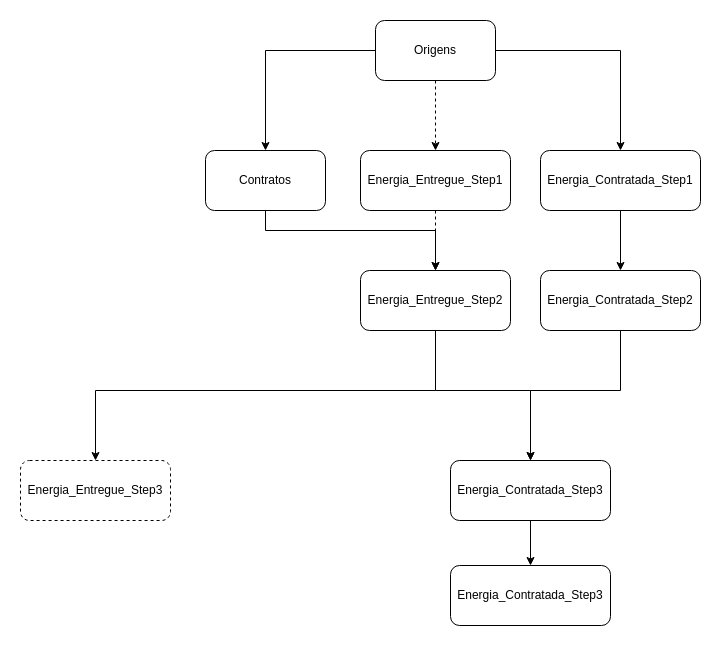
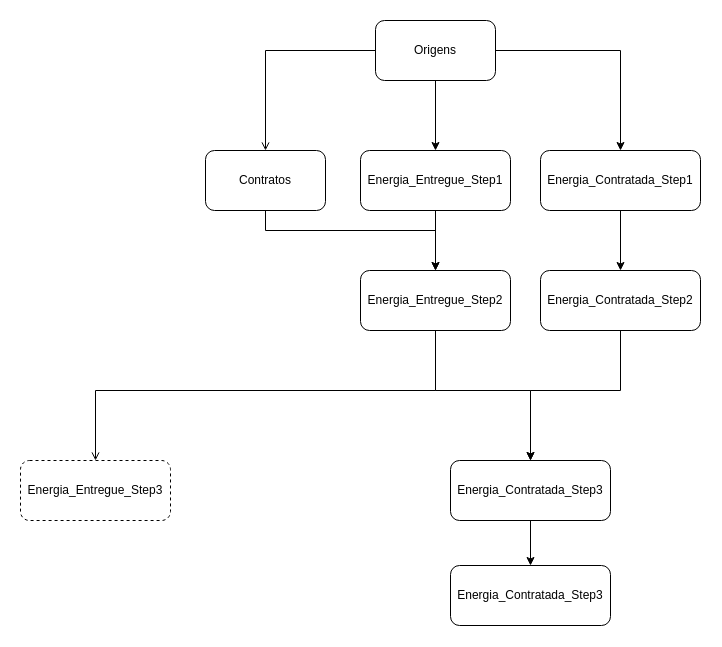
  <mxCell id="0" />
  <mxCell id="1" parent="0" />
- <mxCell id="2" style="edgeStyle=orthogonalEdgeStyle;rounded=0;orthogonalLoop=1;jettySize=auto;html=1;entryX=0.5;entryY=0;entryDx=0;entryDy=0;dashed=1;" edge="1" parent="1" source="5" target="11"><mxGeometry relative="1" as="geometry" /></mxCell>
- <mxCell id="3" style="edgeStyle=orthogonalEdgeStyle;rounded=0;orthogonalLoop=1;jettySize=auto;html=1;entryX=0.5;entryY=0;entryDx=0;entryDy=0;" edge="1" parent="1" source="5" target="7"><mxGeometry relative="1" as="geometry" /></mxCell>
+ <mxCell id="2" style="edgeStyle=orthogonalEdgeStyle;rounded=0;orthogonalLoop=1;jettySize=auto;html=1;entryX=0.5;entryY=0;entryDx=0;entryDy=0;" edge="1" parent="1" source="5" target="11"><mxGeometry relative="1" as="geometry" /></mxCell>
+ <mxCell id="3" style="edgeStyle=orthogonalEdgeStyle;rounded=0;orthogonalLoop=1;jettySize=auto;html=1;entryX=0.5;entryY=0;entryDx=0;entryDy=0;endArrow=open;" edge="1" parent="1" source="5" target="7"><mxGeometry relative="1" as="geometry" /></mxCell>
  <mxCell id="4" style="edgeStyle=orthogonalEdgeStyle;rounded=0;orthogonalLoop=1;jettySize=auto;html=1;entryX=0.5;entryY=0;entryDx=0;entryDy=0;" edge="1" parent="1" source="5" target="9"><mxGeometry relative="1" as="geometry" /></mxCell>
  <mxCell id="5" value="Origens" style="rounded=1;whiteSpace=wrap;html=1;" vertex="1" parent="1"><mxGeometry x="375" y="20" width="120" height="60" as="geometry" /></mxCell>
  <mxCell id="6" style="edgeStyle=orthogonalEdgeStyle;rounded=0;orthogonalLoop=1;jettySize=auto;html=1;entryX=0.5;entryY=0;entryDx=0;entryDy=0;" edge="1" parent="1" source="7" target="14"><mxGeometry relative="1" as="geometry"><Array as="points"><mxPoint x="265" y="230" /><mxPoint x="435" y="230" /></Array></mxGeometry></mxCell>
  <mxCell id="7" value="Contratos" style="rounded=1;whiteSpace=wrap;html=1;" vertex="1" parent="1"><mxGeometry x="205" y="150" width="120" height="60" as="geometry" /></mxCell>
  <mxCell id="8" style="edgeStyle=orthogonalEdgeStyle;rounded=0;orthogonalLoop=1;jettySize=auto;html=1;entryX=0.5;entryY=0;entryDx=0;entryDy=0;" edge="1" parent="1" source="9" target="16"><mxGeometry relative="1" as="geometry" /></mxCell>
  <mxCell id="9" value="Energia_Contratada_Step1" style="rounded=1;whiteSpace=wrap;html=1;" vertex="1" parent="1"><mxGeometry x="540" y="150" width="160" height="60" as="geometry" /></mxCell>
- <mxCell id="10" style="edgeStyle=orthogonalEdgeStyle;rounded=0;orthogonalLoop=1;jettySize=auto;html=1;entryX=0.5;entryY=0;entryDx=0;entryDy=0;dashed=1;" edge="1" parent="1" source="11" target="14"><mxGeometry relative="1" as="geometry" /></mxCell>
+ <mxCell id="10" style="edgeStyle=orthogonalEdgeStyle;rounded=0;orthogonalLoop=1;jettySize=auto;html=1;entryX=0.5;entryY=0;entryDx=0;entryDy=0;" edge="1" parent="1" source="11" target="14"><mxGeometry relative="1" as="geometry" /></mxCell>
  <mxCell id="11" value="Energia_Entregue_Step1" style="rounded=1;whiteSpace=wrap;html=1;" vertex="1" parent="1"><mxGeometry x="360" y="150" width="150" height="60" as="geometry" /></mxCell>
  <mxCell id="12" style="edgeStyle=orthogonalEdgeStyle;rounded=0;orthogonalLoop=1;jettySize=auto;html=1;entryX=0.5;entryY=0;entryDx=0;entryDy=0;" edge="1" parent="1" source="14" target="18"><mxGeometry relative="1" as="geometry"><Array as="points"><mxPoint x="435" y="390" /><mxPoint x="530" y="390" /></Array></mxGeometry></mxCell>
- <mxCell id="13" style="edgeStyle=orthogonalEdgeStyle;rounded=0;orthogonalLoop=1;jettySize=auto;html=1;entryX=0.5;entryY=0;entryDx=0;entryDy=0;" edge="1" parent="1" source="14" target="19"><mxGeometry relative="1" as="geometry"><Array as="points"><mxPoint x="435" y="390" /><mxPoint x="95" y="390" /></Array></mxGeometry></mxCell>
+ <mxCell id="13" style="edgeStyle=orthogonalEdgeStyle;rounded=0;orthogonalLoop=1;jettySize=auto;html=1;entryX=0.5;entryY=0;entryDx=0;entryDy=0;endArrow=open;" edge="1" parent="1" source="14" target="19"><mxGeometry relative="1" as="geometry"><Array as="points"><mxPoint x="435" y="390" /><mxPoint x="95" y="390" /></Array></mxGeometry></mxCell>
  <mxCell id="14" value="Energia_Entregue_Step2" style="rounded=1;whiteSpace=wrap;html=1;" vertex="1" parent="1"><mxGeometry x="360" y="270" width="150" height="60" as="geometry" /></mxCell>
  <mxCell id="15" style="edgeStyle=orthogonalEdgeStyle;rounded=0;orthogonalLoop=1;jettySize=auto;html=1;entryX=0.5;entryY=0;entryDx=0;entryDy=0;" edge="1" parent="1" source="16" target="18"><mxGeometry relative="1" as="geometry"><mxPoint x="490" y="450" as="targetPoint" /><Array as="points"><mxPoint x="620" y="390" /><mxPoint x="530" y="390" /></Array></mxGeometry></mxCell>
  <mxCell id="16" value="Energia_Contratada_Step2" style="rounded=1;whiteSpace=wrap;html=1;" vertex="1" parent="1"><mxGeometry x="540" y="270" width="160" height="60" as="geometry" /></mxCell>
  <mxCell id="17" style="edgeStyle=orthogonalEdgeStyle;rounded=0;orthogonalLoop=1;jettySize=auto;html=1;entryX=0.5;entryY=0;entryDx=0;entryDy=0;" edge="1" parent="1" source="18" target="20"><mxGeometry relative="1" as="geometry" /></mxCell>
  <mxCell id="18" value="Energia_Contratada_Step3" style="rounded=1;whiteSpace=wrap;html=1;" vertex="1" parent="1"><mxGeometry x="450" y="460" width="160" height="60" as="geometry" /></mxCell>
  <mxCell id="19" value="Energia_Entregue_Step3" style="rounded=1;whiteSpace=wrap;html=1;dashed=1;" vertex="1" parent="1"><mxGeometry x="20" y="460" width="150" height="60" as="geometry" /></mxCell>
  <mxCell id="20" value="Energia_Contratada_Step3" style="rounded=1;whiteSpace=wrap;html=1;" vertex="1" parent="1"><mxGeometry x="450" y="565" width="160" height="60" as="geometry" /></mxCell>
